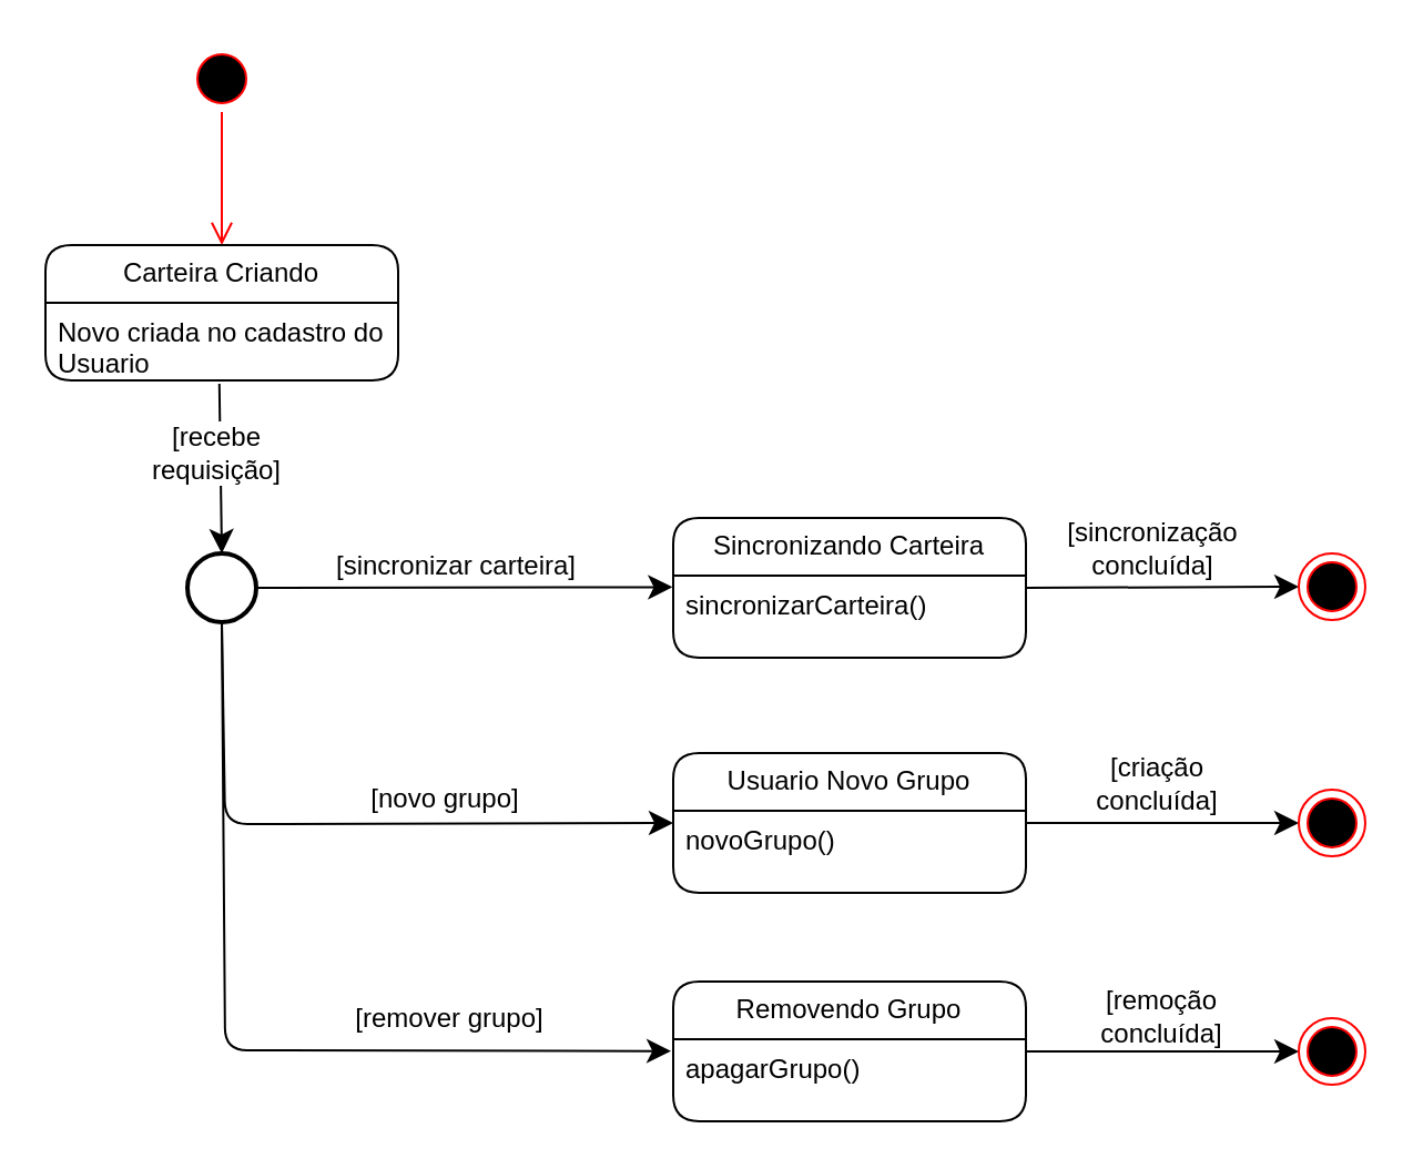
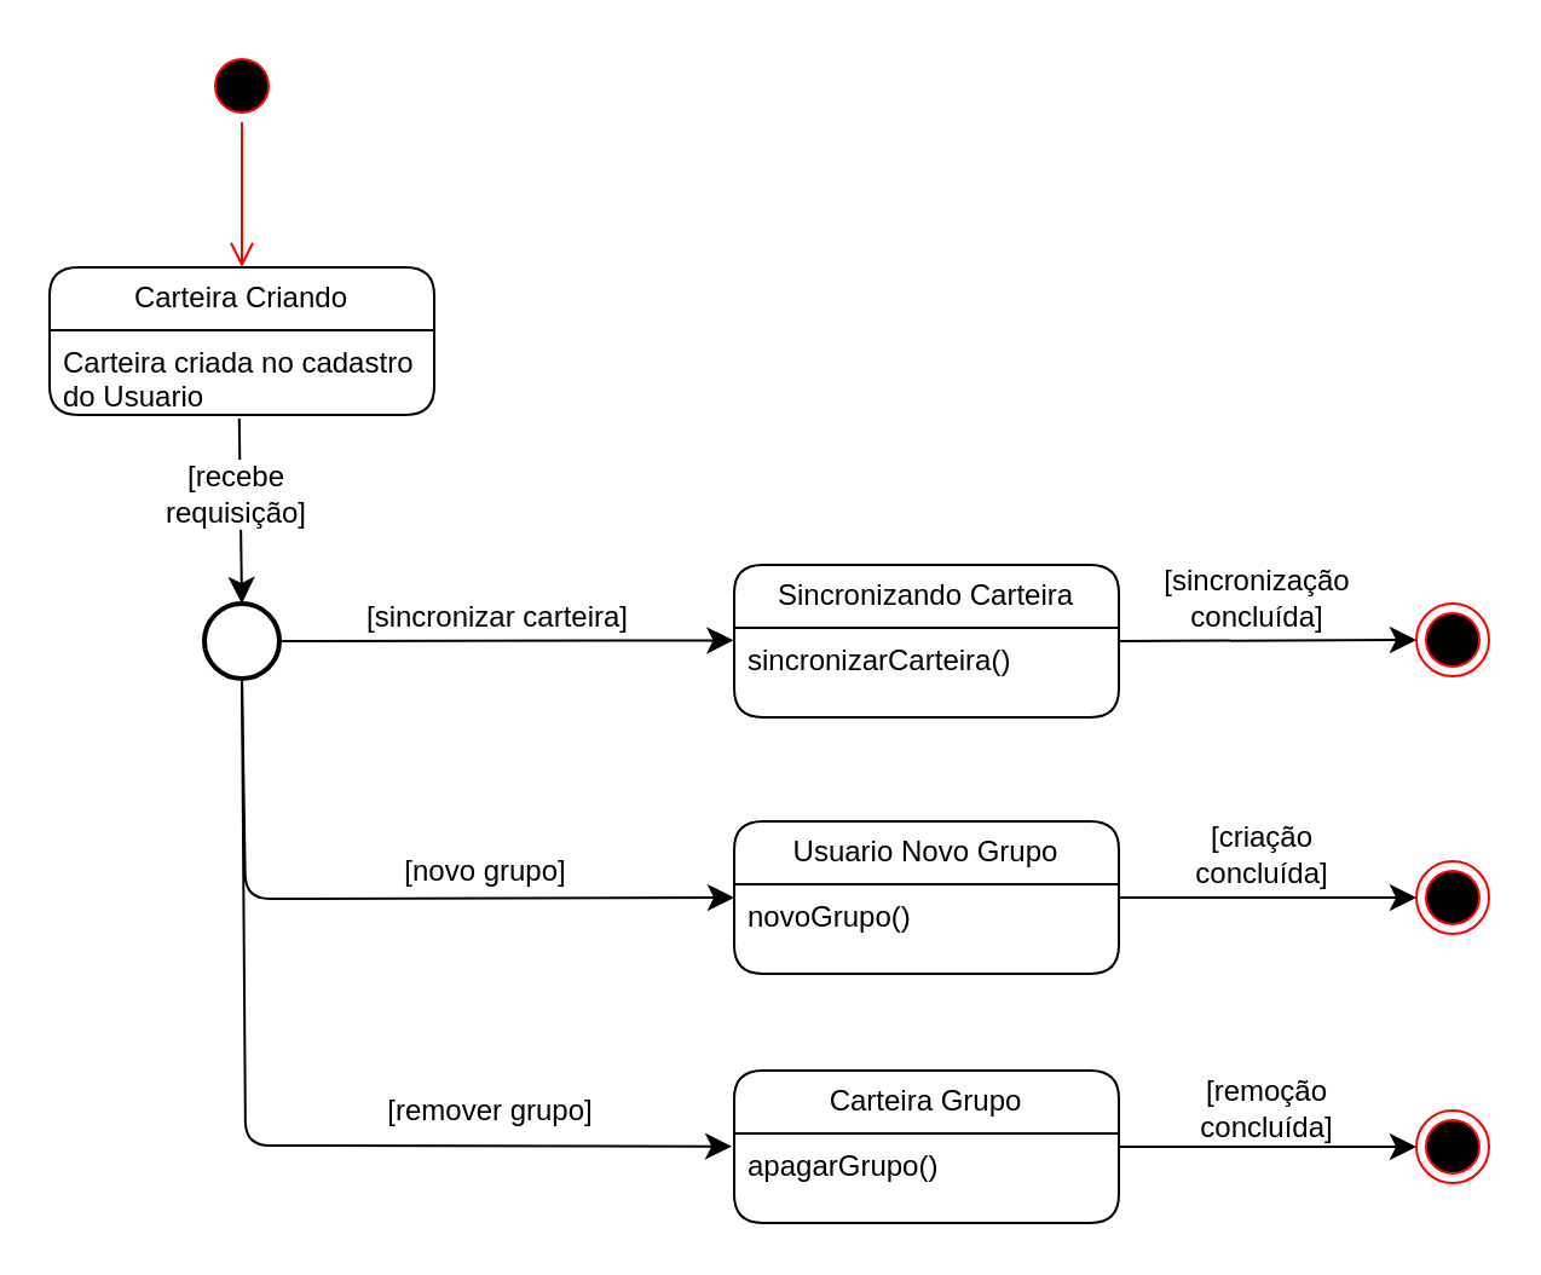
  <mxCell id="0" />
  <mxCell id="1" parent="0" />
  <mxCell id="2" value="" style="ellipse;html=1;shape=startState;fillColor=#000000;strokeColor=#ff0000;" vertex="1" parent="1"><mxGeometry x="84.5" y="20" width="30" height="30" as="geometry" /></mxCell>
  <mxCell id="3" value="" style="edgeStyle=orthogonalEdgeStyle;html=1;verticalAlign=bottom;endArrow=open;endSize=8;strokeColor=#ff0000;rounded=0;fontSize=12;curved=1;" edge="1" source="2" parent="1"><mxGeometry relative="1" as="geometry"><mxPoint x="99.5" y="110" as="targetPoint" /></mxGeometry></mxCell>
  <mxCell id="4" value="Carteira Criando" style="swimlane;fontStyle=0;childLayout=stackLayout;horizontal=1;startSize=26;fillColor=none;horizontalStack=0;resizeParent=1;resizeParentMax=0;resizeLast=0;collapsible=1;marginBottom=0;whiteSpace=wrap;html=1;rounded=1;" vertex="1" parent="1"><mxGeometry x="20" y="110" width="159" height="61" as="geometry" /></mxCell>
- <mxCell id="5" value="Novo criada no cadastro do Usuario" style="text;strokeColor=none;fillColor=none;align=left;verticalAlign=top;spacingLeft=4;spacingRight=4;overflow=hidden;rotatable=0;points=[[0,0.5],[1,0.5]];portConstraint=eastwest;whiteSpace=wrap;html=1;" vertex="1" parent="4"><mxGeometry y="26" width="159" height="35" as="geometry" /></mxCell>
+ <mxCell id="5" value="Carteira criada no cadastro do Usuario" style="text;strokeColor=none;fillColor=none;align=left;verticalAlign=top;spacingLeft=4;spacingRight=4;overflow=hidden;rotatable=0;points=[[0,0.5],[1,0.5]];portConstraint=eastwest;whiteSpace=wrap;html=1;" vertex="1" parent="4"><mxGeometry y="26" width="159" height="35" as="geometry" /></mxCell>
  <mxCell id="6" style="edgeStyle=none;curved=1;rounded=0;orthogonalLoop=1;jettySize=auto;html=1;fontSize=12;startSize=8;endSize=8;exitX=0.493;exitY=1.044;exitDx=0;exitDy=0;exitPerimeter=0;entryX=0.5;entryY=0;entryDx=0;entryDy=0;" edge="1" parent="1" source="5" target="9"><mxGeometry relative="1" as="geometry"><mxPoint x="-40.5" y="265" as="sourcePoint" /><mxPoint x="85" y="265" as="targetPoint" /></mxGeometry></mxCell>
  <mxCell id="7" value="[recebe&lt;div&gt;requisição]&lt;/div&gt;" style="edgeLabel;html=1;align=center;verticalAlign=middle;resizable=0;points=[];fontSize=12;fontFamily=Helvetica;fontColor=default;labelBackgroundColor=default;" vertex="1" connectable="0" parent="6"><mxGeometry x="-0.11" y="2" relative="1" as="geometry"><mxPoint x="-4" y="-3" as="offset" /></mxGeometry></mxCell>
  <mxCell id="8" style="edgeStyle=none;curved=0;rounded=1;orthogonalLoop=1;jettySize=auto;html=1;exitX=0.5;exitY=1;exitDx=0;exitDy=0;entryX=0;entryY=0.5;entryDx=0;entryDy=0;fontSize=12;startSize=8;endSize=8;" edge="1" parent="1" source="9" target="17"><mxGeometry relative="1" as="geometry"><Array as="points"><mxPoint x="101" y="371" /></Array></mxGeometry></mxCell>
  <mxCell id="9" value="" style="ellipse;whiteSpace=wrap;html=1;aspect=fixed;strokeWidth=2;" vertex="1" parent="1"><mxGeometry x="84" y="249" width="31" height="31" as="geometry" /></mxCell>
  <mxCell id="10" style="edgeStyle=none;shape=connector;curved=0;rounded=1;orthogonalLoop=1;jettySize=auto;html=1;exitX=1;exitY=0.5;exitDx=0;exitDy=0;entryX=0;entryY=0.5;entryDx=0;entryDy=0;strokeColor=default;align=center;verticalAlign=middle;fontFamily=Helvetica;fontSize=12;fontColor=default;labelBackgroundColor=default;startSize=8;endArrow=classic;endSize=8;" edge="1" parent="1" source="12" target="26"><mxGeometry relative="1" as="geometry" /></mxCell>
  <mxCell id="11" value="[sincronização&lt;div&gt;concluída]&lt;/div&gt;" style="edgeLabel;html=1;align=center;verticalAlign=middle;resizable=0;points=[];fontSize=12;fontFamily=Helvetica;fontColor=default;labelBackgroundColor=default;" vertex="1" connectable="0" parent="10"><mxGeometry x="-0.124" y="-1" relative="1" as="geometry"><mxPoint x="2" y="-19" as="offset" /></mxGeometry></mxCell>
  <mxCell id="12" value="Sincronizando Carteira" style="swimlane;fontStyle=0;childLayout=stackLayout;horizontal=1;startSize=26;fillColor=none;horizontalStack=0;resizeParent=1;resizeParentMax=0;resizeLast=0;collapsible=1;marginBottom=0;whiteSpace=wrap;html=1;rounded=1;" vertex="1" parent="1"><mxGeometry x="303" y="233" width="159" height="63" as="geometry" /></mxCell>
  <mxCell id="13" value="sincronizarCarteira()" style="text;strokeColor=none;fillColor=none;align=left;verticalAlign=top;spacingLeft=4;spacingRight=4;overflow=hidden;rotatable=0;points=[[0,0.5],[1,0.5]];portConstraint=eastwest;whiteSpace=wrap;html=1;" vertex="1" parent="12"><mxGeometry y="26" width="159" height="37" as="geometry" /></mxCell>
  <mxCell id="14" style="edgeStyle=none;curved=1;rounded=0;orthogonalLoop=1;jettySize=auto;html=1;exitX=1;exitY=0.5;exitDx=0;exitDy=0;entryX=-0.002;entryY=0.14;entryDx=0;entryDy=0;entryPerimeter=0;fontSize=12;startSize=8;endSize=8;" edge="1" parent="1" source="9" target="13"><mxGeometry relative="1" as="geometry" /></mxCell>
  <mxCell id="15" value="[sincronizar carteira]" style="edgeLabel;html=1;align=center;verticalAlign=middle;resizable=0;points=[];fontSize=12;" vertex="1" connectable="0" parent="14"><mxGeometry x="-0.04" relative="1" as="geometry"><mxPoint y="-10" as="offset" /></mxGeometry></mxCell>
  <mxCell id="16" style="edgeStyle=none;shape=connector;curved=0;rounded=1;orthogonalLoop=1;jettySize=auto;html=1;exitX=1;exitY=0.5;exitDx=0;exitDy=0;entryX=0;entryY=0.5;entryDx=0;entryDy=0;strokeColor=default;align=center;verticalAlign=middle;fontFamily=Helvetica;fontSize=12;fontColor=default;labelBackgroundColor=default;startSize=8;endArrow=classic;endSize=8;" edge="1" parent="1" source="17" target="27"><mxGeometry relative="1" as="geometry" /></mxCell>
  <mxCell id="17" value="Usuario Novo Grupo" style="swimlane;fontStyle=0;childLayout=stackLayout;horizontal=1;startSize=26;fillColor=none;horizontalStack=0;resizeParent=1;resizeParentMax=0;resizeLast=0;collapsible=1;marginBottom=0;whiteSpace=wrap;html=1;rounded=1;" vertex="1" parent="1"><mxGeometry x="303" y="339" width="159" height="63" as="geometry" /></mxCell>
  <mxCell id="18" value="novoGrupo()" style="text;strokeColor=none;fillColor=none;align=left;verticalAlign=top;spacingLeft=4;spacingRight=4;overflow=hidden;rotatable=0;points=[[0,0.5],[1,0.5]];portConstraint=eastwest;whiteSpace=wrap;html=1;" vertex="1" parent="17"><mxGeometry y="26" width="159" height="37" as="geometry" /></mxCell>
  <mxCell id="19" value="[novo grupo]" style="edgeLabel;html=1;align=center;verticalAlign=middle;resizable=0;points=[];fontSize=12;" vertex="1" connectable="0" parent="1"><mxGeometry x="199.998" y="359.996" as="geometry" /></mxCell>
  <mxCell id="20" style="edgeStyle=none;shape=connector;curved=0;rounded=1;orthogonalLoop=1;jettySize=auto;html=1;exitX=1;exitY=0.5;exitDx=0;exitDy=0;entryX=0;entryY=0.5;entryDx=0;entryDy=0;strokeColor=default;align=center;verticalAlign=middle;fontFamily=Helvetica;fontSize=12;fontColor=default;labelBackgroundColor=default;startSize=8;endArrow=classic;endSize=8;" edge="1" parent="1" source="22" target="28"><mxGeometry relative="1" as="geometry" /></mxCell>
  <mxCell id="21" value="[remoção&lt;div&gt;concluída]&lt;/div&gt;" style="edgeLabel;html=1;align=center;verticalAlign=middle;resizable=0;points=[];fontSize=12;fontFamily=Helvetica;fontColor=default;labelBackgroundColor=default;" vertex="1" connectable="0" parent="20"><mxGeometry x="-0.104" y="-1" relative="1" as="geometry"><mxPoint x="5" y="-17" as="offset" /></mxGeometry></mxCell>
- <mxCell id="22" value="Removendo Grupo" style="swimlane;fontStyle=0;childLayout=stackLayout;horizontal=1;startSize=26;fillColor=none;horizontalStack=0;resizeParent=1;resizeParentMax=0;resizeLast=0;collapsible=1;marginBottom=0;whiteSpace=wrap;html=1;rounded=1;" vertex="1" parent="1"><mxGeometry x="303" y="442" width="159" height="63" as="geometry" /></mxCell>
+ <mxCell id="22" value="Carteira Grupo" style="swimlane;fontStyle=0;childLayout=stackLayout;horizontal=1;startSize=26;fillColor=none;horizontalStack=0;resizeParent=1;resizeParentMax=0;resizeLast=0;collapsible=1;marginBottom=0;whiteSpace=wrap;html=1;rounded=1;" vertex="1" parent="1"><mxGeometry x="303" y="442" width="159" height="63" as="geometry" /></mxCell>
  <mxCell id="23" value="apagarGrupo()" style="text;strokeColor=none;fillColor=none;align=left;verticalAlign=top;spacingLeft=4;spacingRight=4;overflow=hidden;rotatable=0;points=[[0,0.5],[1,0.5]];portConstraint=eastwest;whiteSpace=wrap;html=1;" vertex="1" parent="22"><mxGeometry y="26" width="159" height="37" as="geometry" /></mxCell>
  <mxCell id="24" style="edgeStyle=none;shape=connector;curved=0;rounded=1;orthogonalLoop=1;jettySize=auto;html=1;exitX=0.5;exitY=1;exitDx=0;exitDy=0;entryX=-0.006;entryY=0.144;entryDx=0;entryDy=0;entryPerimeter=0;strokeColor=default;align=center;verticalAlign=middle;fontFamily=Helvetica;fontSize=12;fontColor=default;labelBackgroundColor=default;startSize=8;endArrow=classic;endSize=8;" edge="1" parent="1" source="9" target="23"><mxGeometry relative="1" as="geometry"><Array as="points"><mxPoint x="101" y="473" /></Array></mxGeometry></mxCell>
  <mxCell id="25" value="[remover grupo]" style="edgeLabel;html=1;align=center;verticalAlign=middle;resizable=0;points=[];fontSize=12;" vertex="1" connectable="0" parent="1"><mxGeometry x="201.998" y="458.996" as="geometry" /></mxCell>
  <mxCell id="26" value="" style="ellipse;html=1;shape=endState;fillColor=#000000;strokeColor=#ff0000;fontFamily=Helvetica;fontSize=12;fontColor=default;labelBackgroundColor=default;" vertex="1" parent="1"><mxGeometry x="585" y="249" width="30" height="30" as="geometry" /></mxCell>
  <mxCell id="27" value="" style="ellipse;html=1;shape=endState;fillColor=#000000;strokeColor=#ff0000;fontFamily=Helvetica;fontSize=12;fontColor=default;labelBackgroundColor=default;" vertex="1" parent="1"><mxGeometry x="585" y="355.5" width="30" height="30" as="geometry" /></mxCell>
  <mxCell id="28" value="" style="ellipse;html=1;shape=endState;fillColor=#000000;strokeColor=#ff0000;fontFamily=Helvetica;fontSize=12;fontColor=default;labelBackgroundColor=default;" vertex="1" parent="1"><mxGeometry x="585" y="458.5" width="30" height="30" as="geometry" /></mxCell>
  <mxCell id="29" value="[criação&lt;div&gt;concluída]&lt;/div&gt;" style="edgeLabel;html=1;align=center;verticalAlign=middle;resizable=0;points=[];fontSize=12;fontFamily=Helvetica;fontColor=default;labelBackgroundColor=default;" vertex="1" connectable="0" parent="1"><mxGeometry x="520" y="352.001" as="geometry" /></mxCell>
